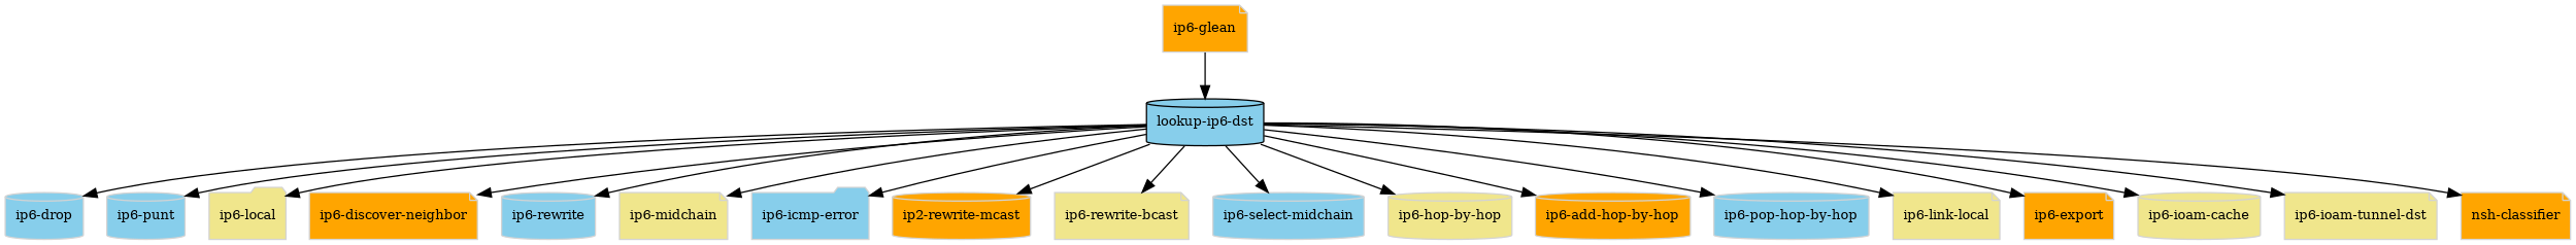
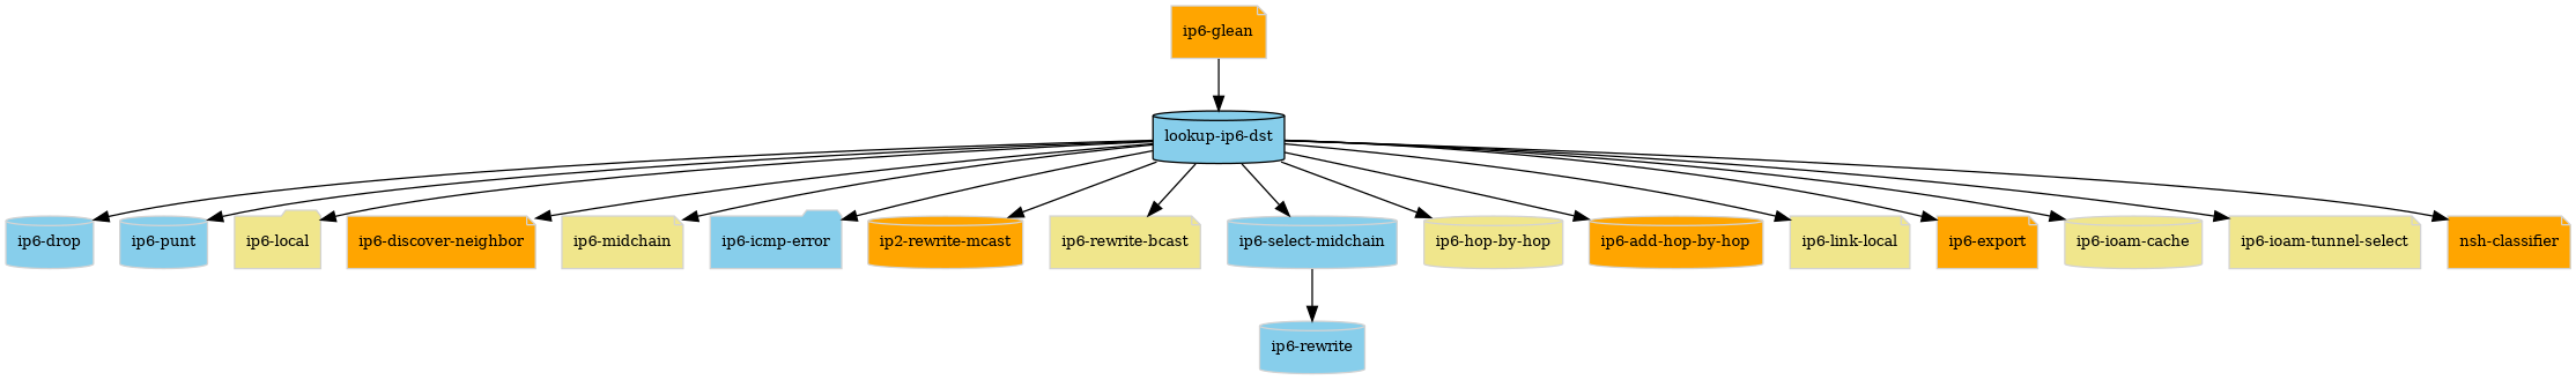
  digraph {
    rankdir=TB
    node [color=lightgray fillcolor=skyblue fontcolor=black fontsize=10 shape=cylinder style=filled]
    edge [fontsize=8]
    "lookup-ip6-dst" [color=black]
    "ip6-drop"
    "ip6-punt"
    "ip6-local" [fillcolor=khaki shape=folder]
    "ip6-discover-neighbor" [fillcolor=orange shape=note]
    "ip6-rewrite"
    "ip6-midchain" [fillcolor=khaki shape=note]
    "ip6-icmp-error" [shape=folder]
    n9 [fillcolor=orange label="ip2-rewrite-mcast"]
    "ip6-rewrite-bcast" [fillcolor=khaki shape=note]
    n11 [label="ip6-select-midchain"]
    "ip6-hop-by-hop" [fillcolor=khaki]
    "ip6-add-hop-by-hop" [fillcolor=orange]
-   "ip6-pop-hop-by-hop"
    "ip6-link-local" [fillcolor=khaki shape=note]
    "ip6-export" [fillcolor=orange shape=note]
    "ip6-ioam-cache" [fillcolor=khaki]
-   "ip6-ioam-tunnel-select" [fillcolor=khaki shape=note label="ip6-ioam-tunnel-dst"]
+   "ip6-ioam-tunnel-select" [fillcolor=khaki shape=note]
    "nsh-classifier" [fillcolor=orange shape=note]
    "ip6-glean" [fillcolor=orange shape=note]
    "lookup-ip6-dst" -> "ip6-drop"
    "lookup-ip6-dst" -> "ip6-punt"
    "lookup-ip6-dst" -> "ip6-local"
    "lookup-ip6-dst" -> "ip6-discover-neighbor"
-   "lookup-ip6-dst" -> "ip6-rewrite"
+   n11 -> "ip6-rewrite"
    "lookup-ip6-dst" -> "ip6-midchain"
    "lookup-ip6-dst" -> "ip6-icmp-error"
    "lookup-ip6-dst" -> n9
    "lookup-ip6-dst" -> "ip6-rewrite-bcast"
    "lookup-ip6-dst" -> n11
    "lookup-ip6-dst" -> "ip6-hop-by-hop"
    "lookup-ip6-dst" -> "ip6-add-hop-by-hop"
-   "lookup-ip6-dst" -> "ip6-pop-hop-by-hop"
    "lookup-ip6-dst" -> "ip6-link-local"
    "lookup-ip6-dst" -> "ip6-export"
    "lookup-ip6-dst" -> "ip6-ioam-cache"
    "lookup-ip6-dst" -> "ip6-ioam-tunnel-select"
    "lookup-ip6-dst" -> "nsh-classifier"
    "ip6-glean" -> "lookup-ip6-dst"
  }
